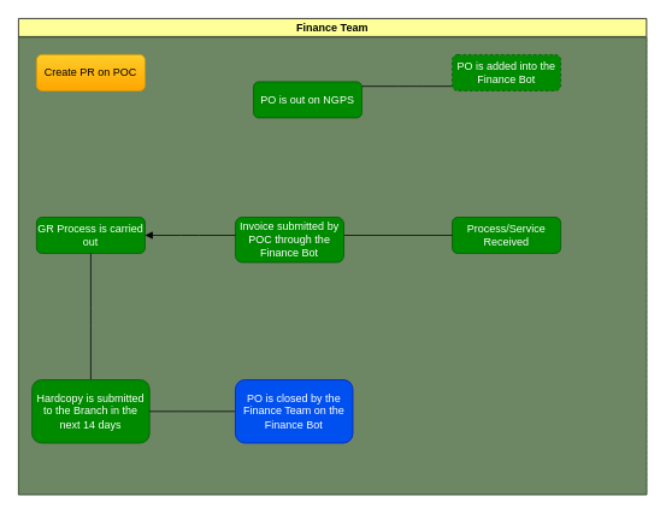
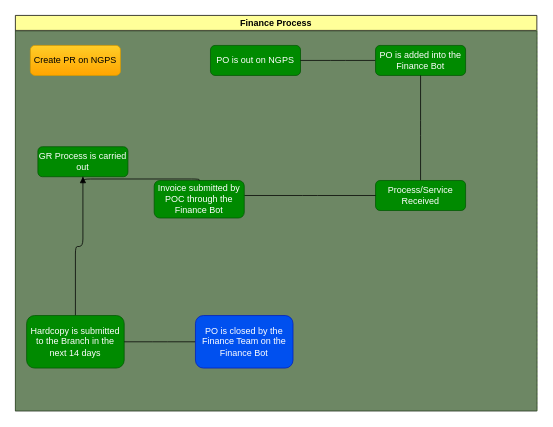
  <mxCell id="0" />
  <mxCell id="1" parent="0" />
- <mxCell id="2" value="Finance Team" style="swimlane;startSize=20;horizontal=1;containerType=tree;labelBackgroundColor=none;fillColor=#FFFF99;fontColor=#000000;rounded=0;swimlaneLine=1;glass=0;shadow=0;backgroundOutline=0;separatorColor=#CCFF99;" vertex="1" parent="1"><mxGeometry x="20" y="20" width="695" height="527" as="geometry" /></mxCell>
+ <mxCell id="2" value="Finance Process" style="swimlane;startSize=20;horizontal=1;containerType=tree;labelBackgroundColor=none;fillColor=#FFFF99;fontColor=#000000;rounded=0;swimlaneLine=1;glass=0;shadow=0;backgroundOutline=0;separatorColor=#CCFF99;" vertex="1" parent="1"><mxGeometry x="20" y="20" width="695" height="527" as="geometry" /></mxCell>
  <mxCell id="3" value="" style="rounded=0;whiteSpace=wrap;html=1;shadow=0;glass=0;labelBackgroundColor=none;fontColor=#ffffff;fillColor=#6d8764;strokeColor=#3A5431;" vertex="1" parent="2"><mxGeometry y="21" width="695" height="506" as="geometry" /></mxCell>
- <mxCell id="4" value="Create PR on POC" style="whiteSpace=wrap;html=1;treeFolding=1;treeMoving=1;newEdgeStyle={&quot;edgeStyle&quot;:&quot;elbowEdgeStyle&quot;,&quot;startArrow&quot;:&quot;none&quot;,&quot;endArrow&quot;:&quot;none&quot;};labelBackgroundColor=none;fillColor=#ffcd28;strokeColor=#d79b00;gradientColor=#ffa500;rounded=1;" vertex="1" parent="2"><mxGeometry x="20" y="40" width="120" height="40" as="geometry" /></mxCell>
- <mxCell id="5" value="PO is out on NGPS" style="whiteSpace=wrap;html=1;treeFolding=1;treeMoving=1;newEdgeStyle={&quot;edgeStyle&quot;:&quot;elbowEdgeStyle&quot;,&quot;startArrow&quot;:&quot;none&quot;,&quot;endArrow&quot;:&quot;none&quot;};labelBackgroundColor=none;fillColor=#008a00;strokeColor=#005700;fontColor=#ffffff;rounded=1;" vertex="1" parent="2"><mxGeometry x="260" y="70" width="120" height="40" as="geometry" /></mxCell>
+ <mxCell id="4" value="Create PR on NGPS" style="whiteSpace=wrap;html=1;treeFolding=1;treeMoving=1;newEdgeStyle={&quot;edgeStyle&quot;:&quot;elbowEdgeStyle&quot;,&quot;startArrow&quot;:&quot;none&quot;,&quot;endArrow&quot;:&quot;none&quot;};labelBackgroundColor=none;fillColor=#ffcd28;strokeColor=#d79b00;gradientColor=#ffa500;rounded=1;" vertex="1" parent="2"><mxGeometry x="20" y="40" width="120" height="40" as="geometry" /></mxCell>
+ <mxCell id="5" value="PO is out on NGPS" style="whiteSpace=wrap;html=1;treeFolding=1;treeMoving=1;newEdgeStyle={&quot;edgeStyle&quot;:&quot;elbowEdgeStyle&quot;,&quot;startArrow&quot;:&quot;none&quot;,&quot;endArrow&quot;:&quot;none&quot;};labelBackgroundColor=none;fillColor=#008a00;strokeColor=#005700;fontColor=#ffffff;rounded=1;" vertex="1" parent="2"><mxGeometry x="260" y="40" width="120" height="40" as="geometry" /></mxCell>
  <mxCell id="6" value="" style="edgeStyle=elbowEdgeStyle;elbow=vertical;startArrow=none;endArrow=none;rounded=1;fontColor=#000000;" edge="1" target="7" source="5" parent="2"><mxGeometry relative="1" as="geometry"><mxPoint x="525" y="860" as="sourcePoint" /></mxGeometry></mxCell>
- <mxCell id="7" value="PO is added into the Finance Bot" style="whiteSpace=wrap;html=1;treeFolding=1;treeMoving=1;newEdgeStyle={&quot;edgeStyle&quot;:&quot;elbowEdgeStyle&quot;,&quot;startArrow&quot;:&quot;none&quot;,&quot;endArrow&quot;:&quot;none&quot;};labelBackgroundColor=none;fillColor=#008a00;strokeColor=#005700;fontColor=#ffffff;rounded=1;dashed=1;" vertex="1" parent="2"><mxGeometry x="480" y="40" width="120" height="40" as="geometry" /></mxCell>
+ <mxCell id="7" value="PO is added into the Finance Bot" style="whiteSpace=wrap;html=1;treeFolding=1;treeMoving=1;newEdgeStyle={&quot;edgeStyle&quot;:&quot;elbowEdgeStyle&quot;,&quot;startArrow&quot;:&quot;none&quot;,&quot;endArrow&quot;:&quot;none&quot;};labelBackgroundColor=none;fillColor=#008a00;strokeColor=#005700;fontColor=#ffffff;rounded=1;" vertex="1" parent="2"><mxGeometry x="480" y="40" width="120" height="40" as="geometry" /></mxCell>
+ <mxCell id="8" value="" style="edgeStyle=elbowEdgeStyle;elbow=vertical;startArrow=none;endArrow=none;rounded=1;fontColor=#000000;" edge="1" target="9" source="7" parent="2"><mxGeometry relative="1" as="geometry"><mxPoint x="525" y="940" as="sourcePoint" /></mxGeometry></mxCell>
  <mxCell id="9" value="&lt;span style=&quot;&quot;&gt;Process/Service Received&lt;/span&gt;" style="whiteSpace=wrap;html=1;treeFolding=1;treeMoving=1;newEdgeStyle={&quot;edgeStyle&quot;:&quot;elbowEdgeStyle&quot;,&quot;startArrow&quot;:&quot;none&quot;,&quot;endArrow&quot;:&quot;none&quot;};labelBackgroundColor=none;fillColor=#008a00;strokeColor=#005700;fontColor=#ffffff;rounded=1;" vertex="1" parent="2"><mxGeometry x="480" y="220" width="120" height="40" as="geometry" /></mxCell>
  <mxCell id="10" value="" style="edgeStyle=elbowEdgeStyle;elbow=vertical;startArrow=none;endArrow=none;rounded=1;fontColor=#000000;" edge="1" target="11" source="9" parent="2"><mxGeometry relative="1" as="geometry"><mxPoint x="525" y="1020" as="sourcePoint" /></mxGeometry></mxCell>
- <mxCell id="11" value="Invoice submitted by POC through the Finance Bot" style="whiteSpace=wrap;html=1;treeFolding=1;treeMoving=1;newEdgeStyle={&quot;edgeStyle&quot;:&quot;elbowEdgeStyle&quot;,&quot;startArrow&quot;:&quot;none&quot;,&quot;endArrow&quot;:&quot;none&quot;};labelBackgroundColor=none;fillColor=#008a00;strokeColor=#005700;fontColor=#ffffff;rounded=1;" vertex="1" parent="2"><mxGeometry x="240" y="220" width="120" height="50" as="geometry" /></mxCell>
+ <mxCell id="11" value="Invoice submitted by POC through the Finance Bot" style="whiteSpace=wrap;html=1;treeFolding=1;treeMoving=1;newEdgeStyle={&quot;edgeStyle&quot;:&quot;elbowEdgeStyle&quot;,&quot;startArrow&quot;:&quot;none&quot;,&quot;endArrow&quot;:&quot;none&quot;};labelBackgroundColor=none;fillColor=#008a00;strokeColor=#005700;fontColor=#ffffff;rounded=1;" vertex="1" parent="2"><mxGeometry x="185" y="220" width="120" height="50" as="geometry" /></mxCell>
  <mxCell id="12" value="" style="edgeStyle=elbowEdgeStyle;elbow=vertical;startArrow=none;endArrow=block;rounded=1;fontColor=#000000;" edge="1" target="13" source="11" parent="2"><mxGeometry relative="1" as="geometry"><mxPoint x="495" y="870" as="sourcePoint" /></mxGeometry></mxCell>
- <mxCell id="13" value="GR Process is carried out" style="whiteSpace=wrap;html=1;treeFolding=1;treeMoving=1;newEdgeStyle={&quot;edgeStyle&quot;:&quot;elbowEdgeStyle&quot;,&quot;startArrow&quot;:&quot;none&quot;,&quot;endArrow&quot;:&quot;none&quot;};labelBackgroundColor=none;fillColor=#008a00;strokeColor=#005700;fontColor=#ffffff;rounded=1;" vertex="1" parent="2"><mxGeometry x="20" y="220" width="120" height="40" as="geometry" /></mxCell>
+ <mxCell id="13" value="GR Process is carried out" style="whiteSpace=wrap;html=1;treeFolding=1;treeMoving=1;newEdgeStyle={&quot;edgeStyle&quot;:&quot;elbowEdgeStyle&quot;,&quot;startArrow&quot;:&quot;none&quot;,&quot;endArrow&quot;:&quot;none&quot;};labelBackgroundColor=none;fillColor=#008a00;strokeColor=#005700;fontColor=#ffffff;rounded=1;" vertex="1" parent="2"><mxGeometry x="30" y="175" width="120" height="40" as="geometry" /></mxCell>
  <mxCell id="14" value="" style="edgeStyle=elbowEdgeStyle;elbow=vertical;startArrow=none;endArrow=none;rounded=1;fontColor=#000000;" edge="1" target="15" source="13" parent="2"><mxGeometry relative="1" as="geometry"><mxPoint x="375" y="950" as="sourcePoint" /></mxGeometry></mxCell>
  <mxCell id="15" value="Hardcopy is submitted to the Branch in the next 14 days" style="whiteSpace=wrap;html=1;treeFolding=1;treeMoving=1;newEdgeStyle={&quot;edgeStyle&quot;:&quot;elbowEdgeStyle&quot;,&quot;startArrow&quot;:&quot;none&quot;,&quot;endArrow&quot;:&quot;none&quot;};labelBackgroundColor=none;fillColor=#008a00;strokeColor=#005700;fontColor=#ffffff;rounded=1;" vertex="1" parent="2"><mxGeometry x="15" y="400" width="130" height="70" as="geometry" /></mxCell>
  <mxCell id="16" value="" style="edgeStyle=elbowEdgeStyle;elbow=vertical;startArrow=none;endArrow=none;rounded=1;fontColor=#000000;" edge="1" target="17" source="15" parent="2"><mxGeometry relative="1" as="geometry"><mxPoint x="160" y="780" as="sourcePoint" /></mxGeometry></mxCell>
  <mxCell id="17" value="PO is closed by the Finance Team on the Finance Bot" style="whiteSpace=wrap;html=1;treeFolding=1;treeMoving=1;newEdgeStyle={&quot;edgeStyle&quot;:&quot;elbowEdgeStyle&quot;,&quot;startArrow&quot;:&quot;none&quot;,&quot;endArrow&quot;:&quot;none&quot;};labelBackgroundColor=none;fillColor=#0050ef;strokeColor=#001DBC;fontColor=#ffffff;rounded=1;" vertex="1" parent="2"><mxGeometry x="240" y="400" width="130" height="70" as="geometry" /></mxCell>
